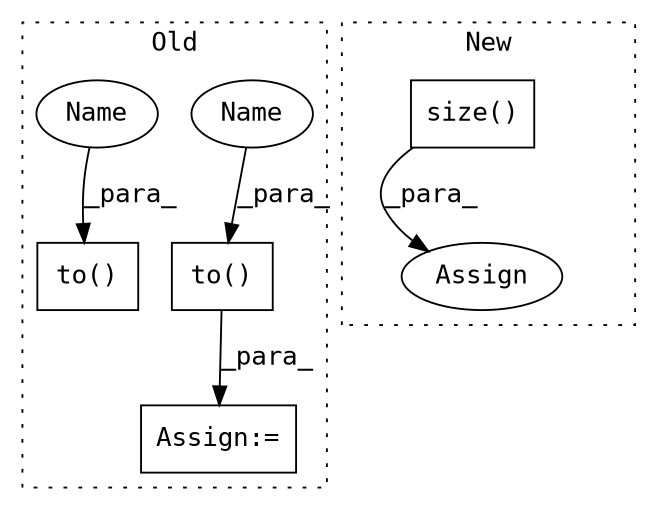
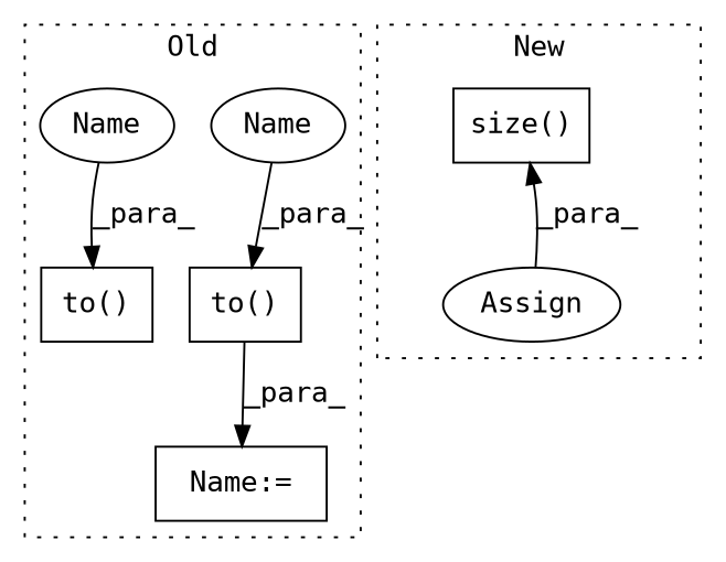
  digraph {
    fontname="DejaVu Sans Mono"
    node [a=75 fontname="DejaVu Sans Mono" l=1 shape=box]
    edge [fontname="DejaVu Sans Mono"]
    n1 [l="38,1" label="to()" s="1504,1543"]
-   n2 [a=68 l=3 label="Assign:=" s=1501]
+   n2 [a=68 l=3 label="Name:=" s=1501]
    n3 [l="36,1" label="to()" s="1660,1697"]
    n4 [a=87 label=Name s=1542 shape=ellipse]
    n5 [a=87 label=Name s=1696 shape=ellipse]
    n6 [l="7,1" label="size()" s="1728,1736"]
    n7 [a=76 label=Assign s=1735 shape=ellipse]
    subgraph cluster_1 {
      label=Old
      style=dotted
      n1
      n2
      n3
      n4
      n5
    }
    subgraph cluster_2 {
      label=New
      style=dotted
      n6
      n7
    }
    n1 -> n2 [label=_para_]
    n4 -> n1 [label=_para_]
    n5 -> n3 [label=_para_]
-   n6 -> n7 [label=_para_]
+   n7 -> n6 [label=_para_]
  }
